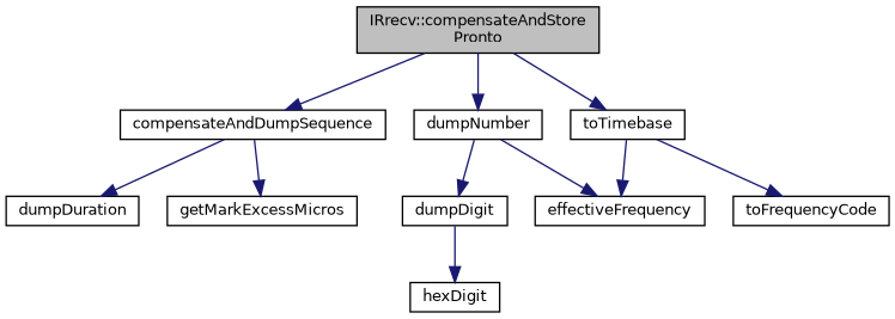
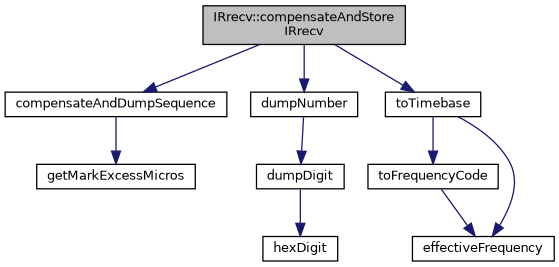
  digraph {
    rankdir=TB
    node [color=black fillcolor=white fontname=Helvetica fontsize=10 shape=record style=filled]
    edge [color=midnightblue fontname=Helvetica fontsize=10 labelfontname=Helvetica labelfontsize=10 style=solid]
-   n1 [fillcolor=grey75 fontcolor=black height=0.2 label="IRrecv::compensateAndStore\lPronto" width=0.4]
+   n1 [fillcolor=grey75 fontcolor=black height=0.2 label="IRrecv::compensateAndStore\lIRrecv" width=0.4]
    n2 [height=0.2 label=compensateAndDumpSequence width=0.4]
    n3 [height=0.2 label=dumpNumber width=0.4]
    n4 [height=0.2 label=toTimebase width=0.4]
-   n5 [height=0.2 label=dumpDuration width=0.4]
    n6 [height=0.2 label=getMarkExcessMicros width=0.4]
    n7 [height=0.2 label=dumpDigit width=0.4]
    n8 [height=0.2 label=toFrequencyCode width=0.4]
    n9 [height=0.2 label=effectiveFrequency width=0.4]
    n10 [height=0.2 label=hexDigit width=0.4]
    n1 -> n2
    n1 -> n3
    n1 -> n4
-   n2 -> n5
    n2 -> n6
    n3 -> n7
    n4 -> n8
    n4 -> n9
    n7 -> n10
-   n3 -> n9
+   n8 -> n9
  }
